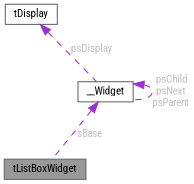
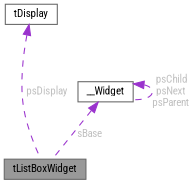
  digraph {
    fontname="Roboto Condensed"
    node [color=gray40 fillcolor=white fontname="Roboto Condensed" fontsize=10 shape=box style=filled]
    edge [color=darkorchid3 dir=back fontcolor=grey fontname="Roboto Condensed" fontsize=10 labelfontname=Helvetica labelfontsize=10 style=dashed]
    n1 [fillcolor=grey60 fontcolor=black height=0.2 label=tListBoxWidget width=0.4]
    n2 [height=0.2 label=__Widget width=0.4]
    n3 [height=0.2 label=tDisplay width=0.4]
    n2 -> n1 [label=" sBase"]
    n2 -> n2 [label=" psChild\npsNext\npsParent"]
-   n3 -> n2 [label=" psDisplay"]
+   n3 -> n1 [label=" psDisplay"]
  }
